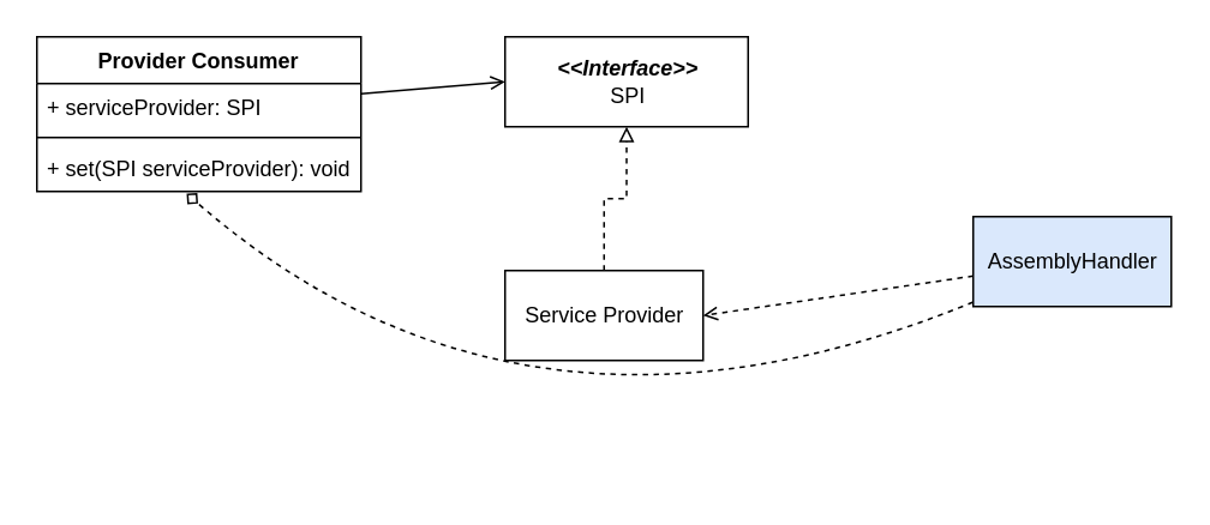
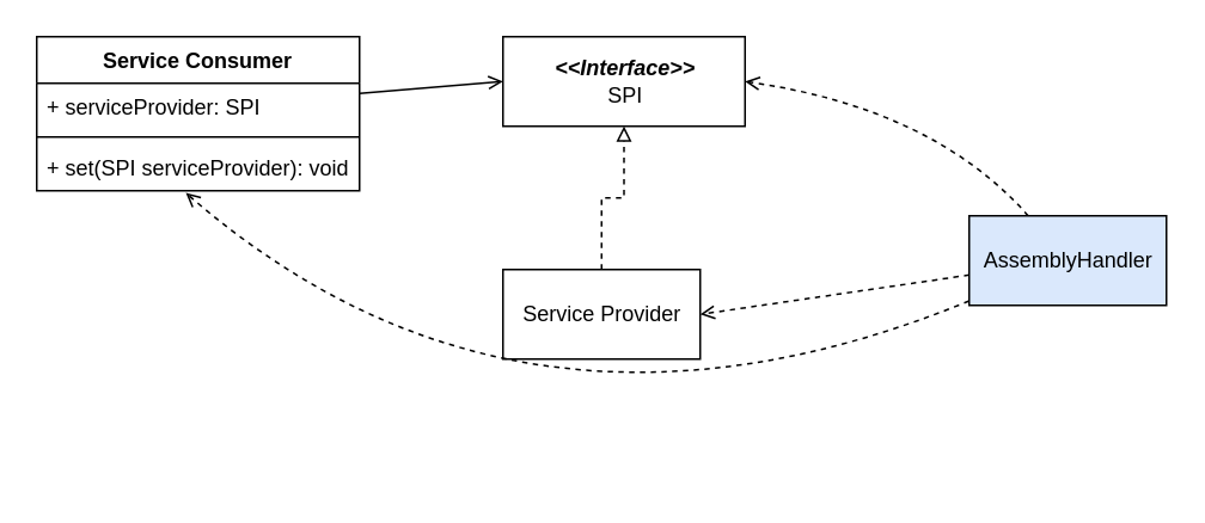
  <mxCell id="0" />
  <mxCell id="1" parent="0" />
  <mxCell id="2" value="&lt;b&gt;&lt;i&gt;&amp;lt;&amp;lt;Interface&amp;gt;&amp;gt;&lt;/i&gt;&lt;/b&gt;&lt;br&gt;SPI" style="html=1;" parent="1" vertex="1"><mxGeometry x="280" y="20" width="135" height="50" as="geometry" /></mxCell>
  <mxCell id="3" style="edgeStyle=orthogonalEdgeStyle;rounded=0;orthogonalLoop=1;jettySize=auto;html=1;entryX=0.5;entryY=1;entryDx=0;entryDy=0;endArrow=block;endFill=0;dashed=1;" parent="1" source="4" target="2" edge="1"><mxGeometry relative="1" as="geometry" /></mxCell>
  <mxCell id="4" value="Service Provider" style="html=1;" parent="1" vertex="1"><mxGeometry x="280" y="150" width="110" height="50" as="geometry" /></mxCell>
- <mxCell id="5" value="Provider Consumer" style="swimlane;fontStyle=1;align=center;verticalAlign=top;childLayout=stackLayout;horizontal=1;startSize=26;horizontalStack=0;resizeParent=1;resizeParentMax=0;resizeLast=0;collapsible=1;marginBottom=0;" parent="1" vertex="1"><mxGeometry x="20" y="20" width="180" height="86" as="geometry" /></mxCell>
+ <mxCell id="5" value="Service Consumer" style="swimlane;fontStyle=1;align=center;verticalAlign=top;childLayout=stackLayout;horizontal=1;startSize=26;horizontalStack=0;resizeParent=1;resizeParentMax=0;resizeLast=0;collapsible=1;marginBottom=0;" parent="1" vertex="1"><mxGeometry x="20" y="20" width="180" height="86" as="geometry" /></mxCell>
  <mxCell id="6" value="+ serviceProvider: SPI" style="text;strokeColor=none;fillColor=none;align=left;verticalAlign=top;spacingLeft=4;spacingRight=4;overflow=hidden;rotatable=0;points=[[0,0.5],[1,0.5]];portConstraint=eastwest;" parent="5" vertex="1"><mxGeometry y="26" width="180" height="26" as="geometry" /></mxCell>
  <mxCell id="7" value="" style="line;strokeWidth=1;fillColor=none;align=left;verticalAlign=middle;spacingTop=-1;spacingLeft=3;spacingRight=3;rotatable=0;labelPosition=right;points=[];portConstraint=eastwest;" parent="5" vertex="1"><mxGeometry y="52" width="180" height="8" as="geometry" /></mxCell>
  <mxCell id="8" value="+ set(SPI serviceProvider): void" style="text;strokeColor=none;fillColor=none;align=left;verticalAlign=top;spacingLeft=4;spacingRight=4;overflow=hidden;rotatable=0;points=[[0,0.5],[1,0.5]];portConstraint=eastwest;" parent="5" vertex="1"><mxGeometry y="60" width="180" height="26" as="geometry" /></mxCell>
  <mxCell id="9" style="rounded=0;orthogonalLoop=1;jettySize=auto;html=1;entryX=0;entryY=0.5;entryDx=0;entryDy=0;endArrow=open;endFill=0;" parent="1" source="6" target="2" edge="1"><mxGeometry relative="1" as="geometry" /></mxCell>
  <mxCell id="10" style="edgeStyle=none;curved=1;orthogonalLoop=1;jettySize=auto;html=1;entryX=1;entryY=0.5;entryDx=0;entryDy=0;dashed=1;endArrow=open;endFill=0;" parent="1" source="13" target="4" edge="1"><mxGeometry relative="1" as="geometry" /></mxCell>
- <mxCell id="11" style="edgeStyle=none;curved=1;orthogonalLoop=1;jettySize=auto;html=1;entryX=0.462;entryY=1.046;entryDx=0;entryDy=0;entryPerimeter=0;endArrow=diamond;endFill=0;dashed=1;" parent="1" source="13" target="8" edge="1"><mxGeometry relative="1" as="geometry"><Array as="points"><mxPoint x="290" y="270" /></Array></mxGeometry></mxCell>
+ <mxCell id="11" style="edgeStyle=none;curved=1;orthogonalLoop=1;jettySize=auto;html=1;entryX=0.462;entryY=1.046;entryDx=0;entryDy=0;entryPerimeter=0;endArrow=open;endFill=0;dashed=1;" parent="1" source="13" target="8" edge="1"><mxGeometry relative="1" as="geometry"><Array as="points"><mxPoint x="290" y="270" /></Array></mxGeometry></mxCell>
+ <mxCell id="12" style="orthogonalLoop=1;jettySize=auto;html=1;entryX=1;entryY=0.5;entryDx=0;entryDy=0;curved=1;endArrow=open;endFill=0;dashed=1;" edge="1" parent="1" source="13" target="2"><mxGeometry relative="1" as="geometry"><Array as="points"><mxPoint x="520" y="60" /></Array></mxGeometry></mxCell>
  <mxCell id="13" value="AssemblyHandler" style="html=1;fillColor=#dae8fc;" parent="1" vertex="1"><mxGeometry x="540" y="120" width="110" height="50" as="geometry" /></mxCell>
